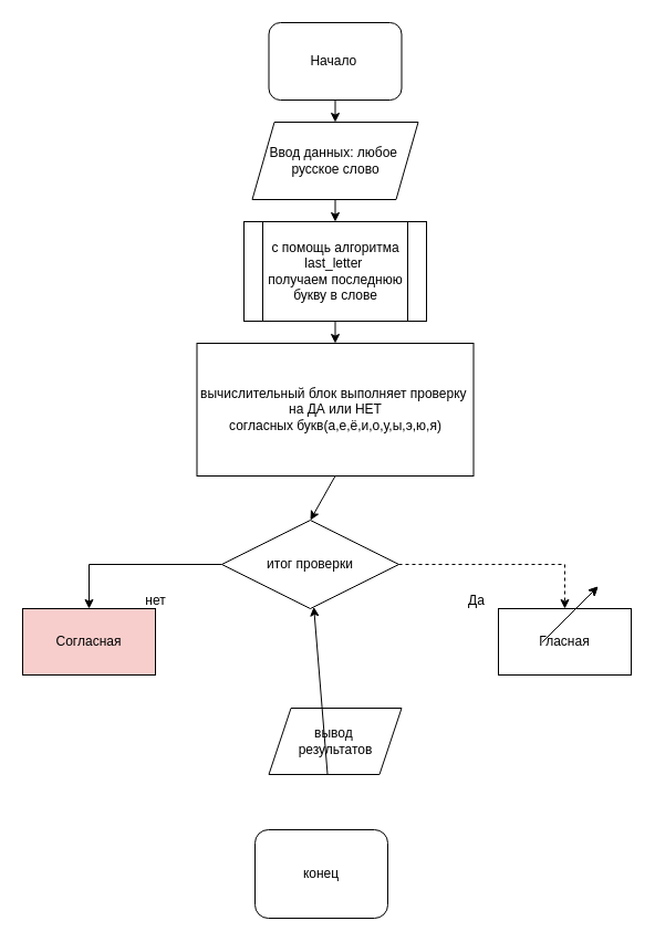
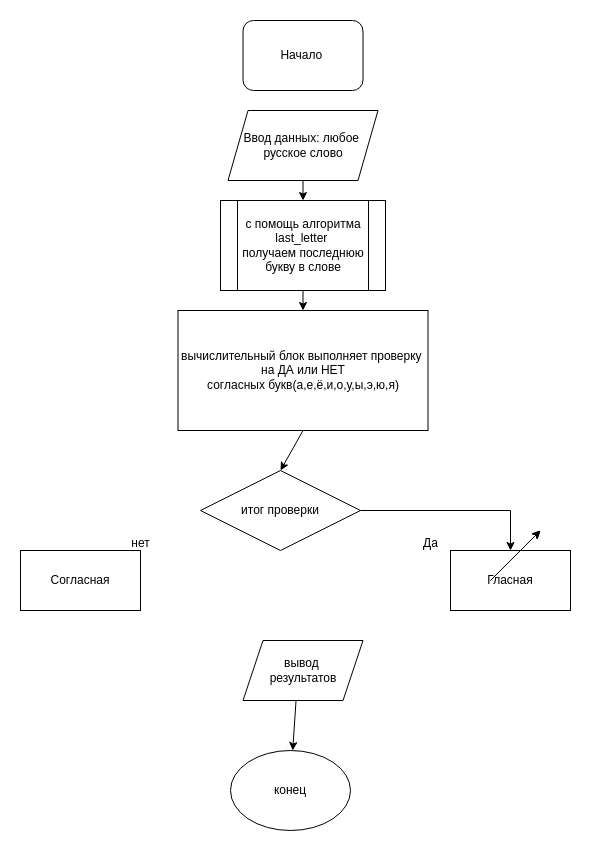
  <mxCell id="0" />
  <mxCell id="1" parent="0" />
- <mxCell id="2" style="edgeStyle=orthogonalEdgeStyle;rounded=0;orthogonalLoop=1;jettySize=auto;html=1;exitX=0.5;exitY=1;exitDx=0;exitDy=0;entryX=0.5;entryY=0;entryDx=0;entryDy=0;" edge="1" parent="1" source="3" target="5"><mxGeometry relative="1" as="geometry" /></mxCell>
  <mxCell id="3" value="Начало&amp;nbsp;" style="whiteSpace=wrap;html=1;rounded=1;" vertex="1" parent="1"><mxGeometry x="242.5" y="20" width="120" height="70" as="geometry" /></mxCell>
  <mxCell id="4" style="edgeStyle=orthogonalEdgeStyle;rounded=0;orthogonalLoop=1;jettySize=auto;html=1;exitX=0.5;exitY=1;exitDx=0;exitDy=0;entryX=0.5;entryY=0;entryDx=0;entryDy=0;" edge="1" parent="1" source="5" target="7"><mxGeometry relative="1" as="geometry" /></mxCell>
  <mxCell id="5" value="Ввод данных: любое&amp;nbsp;&lt;br&gt;русское слово" style="shape=parallelogram;perimeter=parallelogramPerimeter;whiteSpace=wrap;html=1;fixedSize=1;" vertex="1" parent="1"><mxGeometry x="227.5" y="110" width="150" height="70" as="geometry" /></mxCell>
  <mxCell id="6" style="edgeStyle=orthogonalEdgeStyle;rounded=0;orthogonalLoop=1;jettySize=auto;html=1;exitX=0.5;exitY=1;exitDx=0;exitDy=0;entryX=0.5;entryY=0;entryDx=0;entryDy=0;" edge="1" parent="1" source="7" target="8"><mxGeometry relative="1" as="geometry" /></mxCell>
  <mxCell id="7" value="с помощь алгоритма&lt;br&gt;last_letter&amp;nbsp;&lt;br&gt;получаем последнюю букву в слове" style="shape=process;whiteSpace=wrap;html=1;backgroundOutline=1;" vertex="1" parent="1"><mxGeometry x="220" y="200" width="165" height="90" as="geometry" /></mxCell>
  <mxCell id="8" value="вычислительный блок выполняет проверку&amp;nbsp;&lt;br&gt;на ДА или НЕТ&lt;br&gt;согласных букв(а,е,ё,и,о,у,ы,э,ю,я)" style="rounded=0;whiteSpace=wrap;html=1;" vertex="1" parent="1"><mxGeometry x="177.5" y="310" width="250" height="120" as="geometry" /></mxCell>
- <mxCell id="9" style="edgeStyle=orthogonalEdgeStyle;rounded=0;orthogonalLoop=1;jettySize=auto;html=1;exitX=0;exitY=0.5;exitDx=0;exitDy=0;entryX=0.5;entryY=0;entryDx=0;entryDy=0;" edge="1" parent="1" source="10" target="14"><mxGeometry relative="1" as="geometry"><mxPoint x="80" y="509.947" as="targetPoint" /></mxGeometry></mxCell>
  <mxCell id="10" value="итог проверки" style="rhombus;whiteSpace=wrap;html=1;" vertex="1" parent="1"><mxGeometry x="200" y="470" width="160" height="80" as="geometry" /></mxCell>
  <mxCell id="11" value="" style="endArrow=classic;html=1;rounded=0;entryX=0.5;entryY=0;entryDx=0;entryDy=0;" edge="1" parent="1" target="10"><mxGeometry width="50" height="50" relative="1" as="geometry"><mxPoint x="302.5" y="430" as="sourcePoint" /><mxPoint x="300" y="470" as="targetPoint" /></mxGeometry></mxCell>
  <mxCell id="12" value="Да" style="text;html=1;align=center;verticalAlign=middle;resizable=0;points=[];autosize=1;strokeColor=none;fillColor=none;" vertex="1" parent="1"><mxGeometry x="410" y="528" width="40" height="30" as="geometry" /></mxCell>
  <mxCell id="13" value="нет" style="text;html=1;align=center;verticalAlign=middle;resizable=0;points=[];autosize=1;strokeColor=none;fillColor=none;" vertex="1" parent="1"><mxGeometry x="120" y="528" width="40" height="30" as="geometry" /></mxCell>
- <mxCell id="14" value="Согласная" style="rounded=0;whiteSpace=wrap;html=1;fillColor=#f8cecc;" vertex="1" parent="1"><mxGeometry x="20" y="550" width="120" height="60" as="geometry" /></mxCell>
+ <mxCell id="14" value="Согласная" style="rounded=0;whiteSpace=wrap;html=1;" vertex="1" parent="1"><mxGeometry x="20" y="550" width="120" height="60" as="geometry" /></mxCell>
  <mxCell id="15" value="вывод&amp;nbsp;&lt;br&gt;результатов" style="shape=parallelogram;perimeter=parallelogramPerimeter;whiteSpace=wrap;html=1;fixedSize=1;" vertex="1" parent="1"><mxGeometry x="242.5" y="640" width="120" height="60" as="geometry" /></mxCell>
- <mxCell id="16" value="" style="endArrow=classic;html=1;rounded=0;exitX=0.442;exitY=1;exitDx=0;exitDy=0;exitPerimeter=0;" edge="1" parent="1" source="15" target="10"><mxGeometry width="50" height="50" relative="1" as="geometry"><mxPoint x="330" y="850" as="sourcePoint" /><mxPoint x="280" y="870" as="targetPoint" /></mxGeometry></mxCell>
- <mxCell id="17" value="конец" style="whiteSpace=wrap;html=1;rounded=1;" vertex="1" parent="1"><mxGeometry x="230" y="750" width="120" height="80" as="geometry" /></mxCell>
+ <mxCell id="16" value="" style="endArrow=classic;html=1;rounded=0;exitX=0.442;exitY=1;exitDx=0;exitDy=0;exitPerimeter=0;" edge="1" parent="1" source="15" target="17"><mxGeometry width="50" height="50" relative="1" as="geometry"><mxPoint x="330" y="850" as="sourcePoint" /><mxPoint x="280" y="870" as="targetPoint" /></mxGeometry></mxCell>
+ <mxCell id="17" value="конец" style="ellipse;whiteSpace=wrap;html=1;" vertex="1" parent="1"><mxGeometry x="230" y="750" width="120" height="80" as="geometry" /></mxCell>
  <mxCell id="18" value="Гласная" style="rounded=0;whiteSpace=wrap;html=1;" vertex="1" parent="1"><mxGeometry x="450" y="550" width="120" height="60" as="geometry" /></mxCell>
- <mxCell id="19" value="" style="endArrow=classic;html=1;rounded=0;exitX=1;exitY=0.5;exitDx=0;exitDy=0;entryX=0.5;entryY=0;entryDx=0;entryDy=0;dashed=1;" edge="1" parent="1" source="10" target="18"><mxGeometry width="50" height="50" relative="1" as="geometry"><mxPoint x="490" y="580" as="sourcePoint" /><mxPoint x="510" y="510" as="targetPoint" /><Array as="points"><mxPoint x="510" y="510" /></Array></mxGeometry></mxCell>
+ <mxCell id="19" value="" style="endArrow=classic;html=1;rounded=0;exitX=1;exitY=0.5;exitDx=0;exitDy=0;entryX=0.5;entryY=0;entryDx=0;entryDy=0;" edge="1" parent="1" source="10" target="18"><mxGeometry width="50" height="50" relative="1" as="geometry"><mxPoint x="490" y="580" as="sourcePoint" /><mxPoint x="510" y="510" as="targetPoint" /><Array as="points"><mxPoint x="510" y="510" /></Array></mxGeometry></mxCell>
  <mxCell id="20" value="" style="endArrow=classic;html=1;rounded=0;" edge="1" parent="1"><mxGeometry width="50" height="50" relative="1" as="geometry"><mxPoint x="490" y="580" as="sourcePoint" /><mxPoint x="540" y="530" as="targetPoint" /></mxGeometry></mxCell>
  <mxCell id="21" value="" style="endArrow=classic;html=1;rounded=0;" edge="1" parent="1"><mxGeometry width="50" height="50" relative="1" as="geometry"><mxPoint x="490" y="580" as="sourcePoint" /><mxPoint x="540" y="530" as="targetPoint" /></mxGeometry></mxCell>
